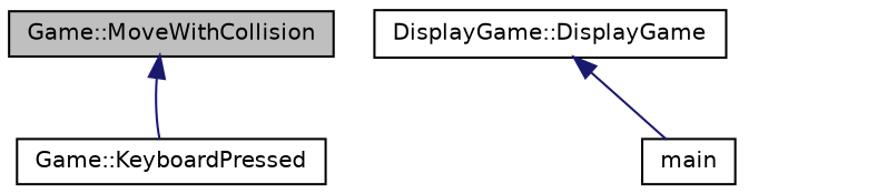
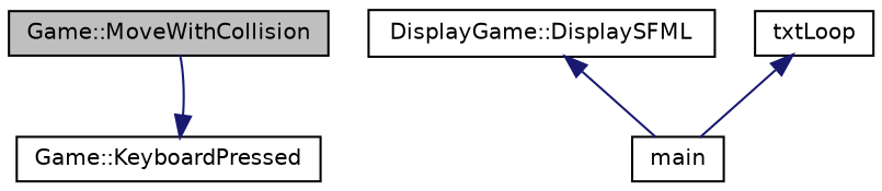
  digraph {
    rankdir=TB
    node [color=black fontname=Helvetica fontsize=10 shape=record]
    edge [color=midnightblue dir=back fontname=Helvetica fontsize=10 labelfontname=Helvetica labelfontsize=10 style=solid]
    n1 [fillcolor=grey75 fontcolor=black height=0.2 label="Game::MoveWithCollision" style=filled width=0.4]
    n2 [height=0.2 label="Game::KeyboardPressed" width=0.4]
-   n3 [height=0.2 label="DisplayGame::DisplayGame" width=0.4]
+   n3 [height=0.2 label="DisplayGame::DisplaySFML" width=0.4]
    n4 [height=0.2 label=main width=0.4]
-   n1 -> n2
+   n5 [height=0.2 label=txtLoop width=0.4]
+   n2 -> n1
    n3 -> n4
+   n5 -> n4
  }
